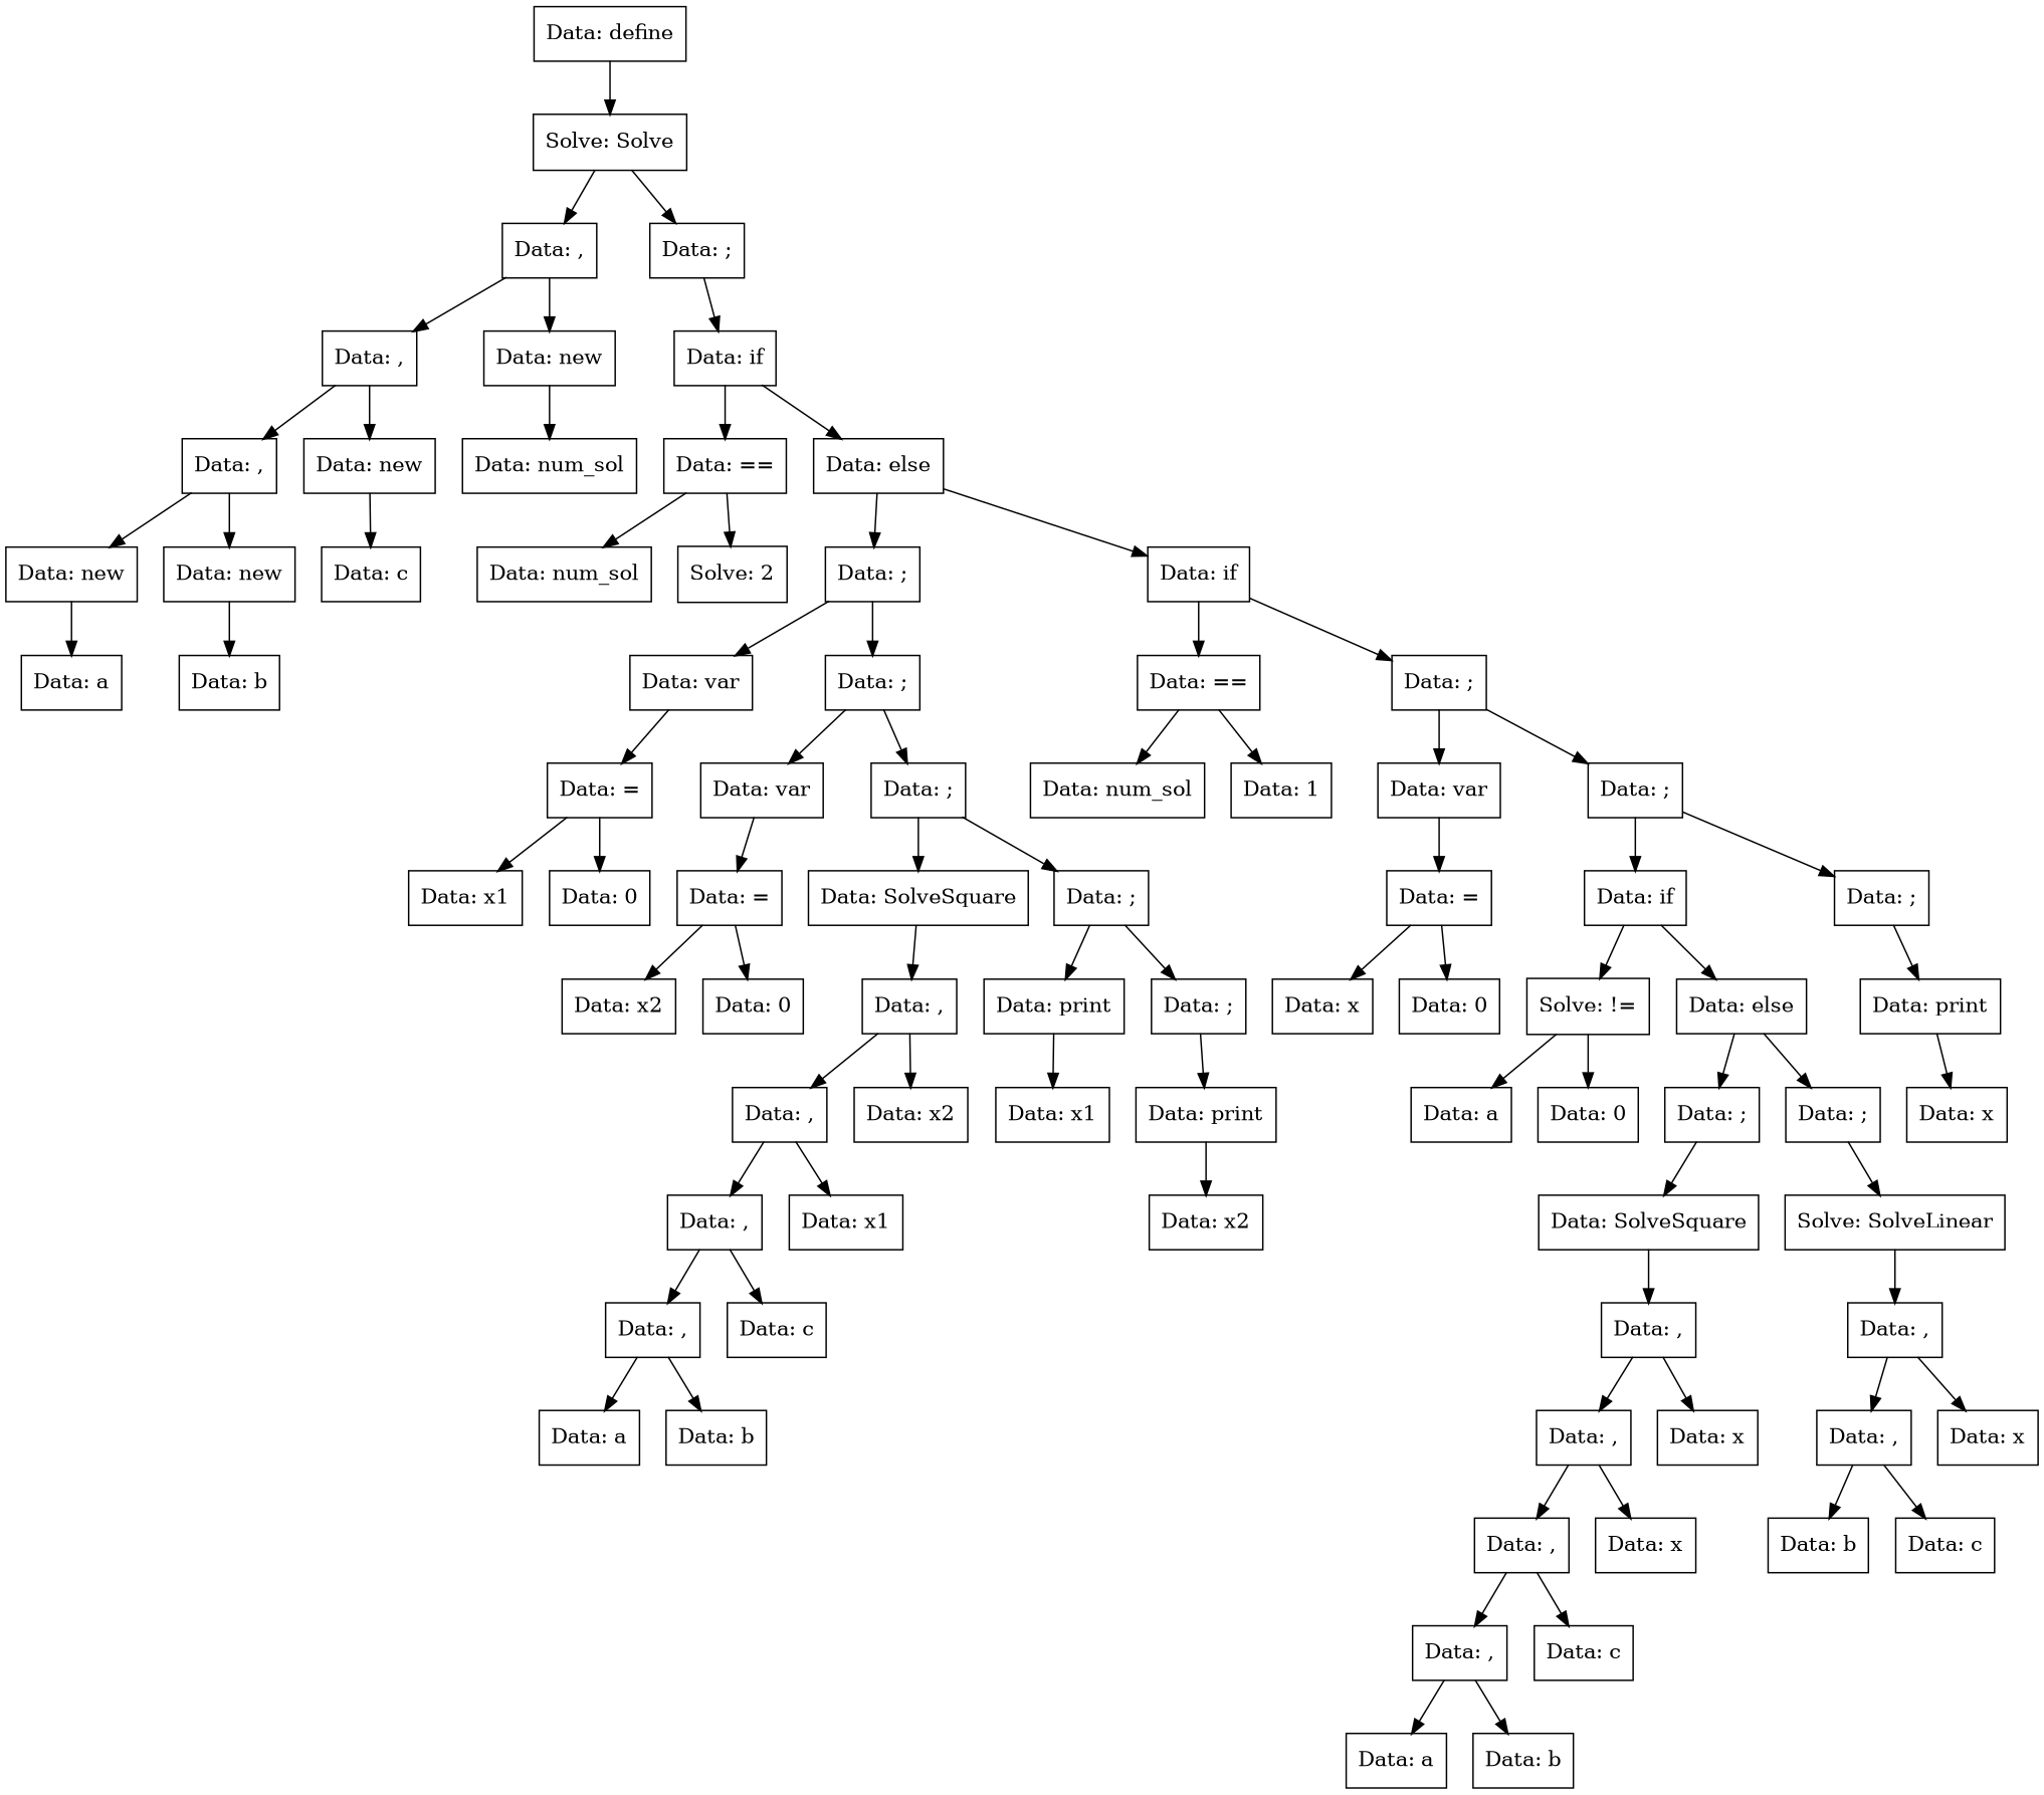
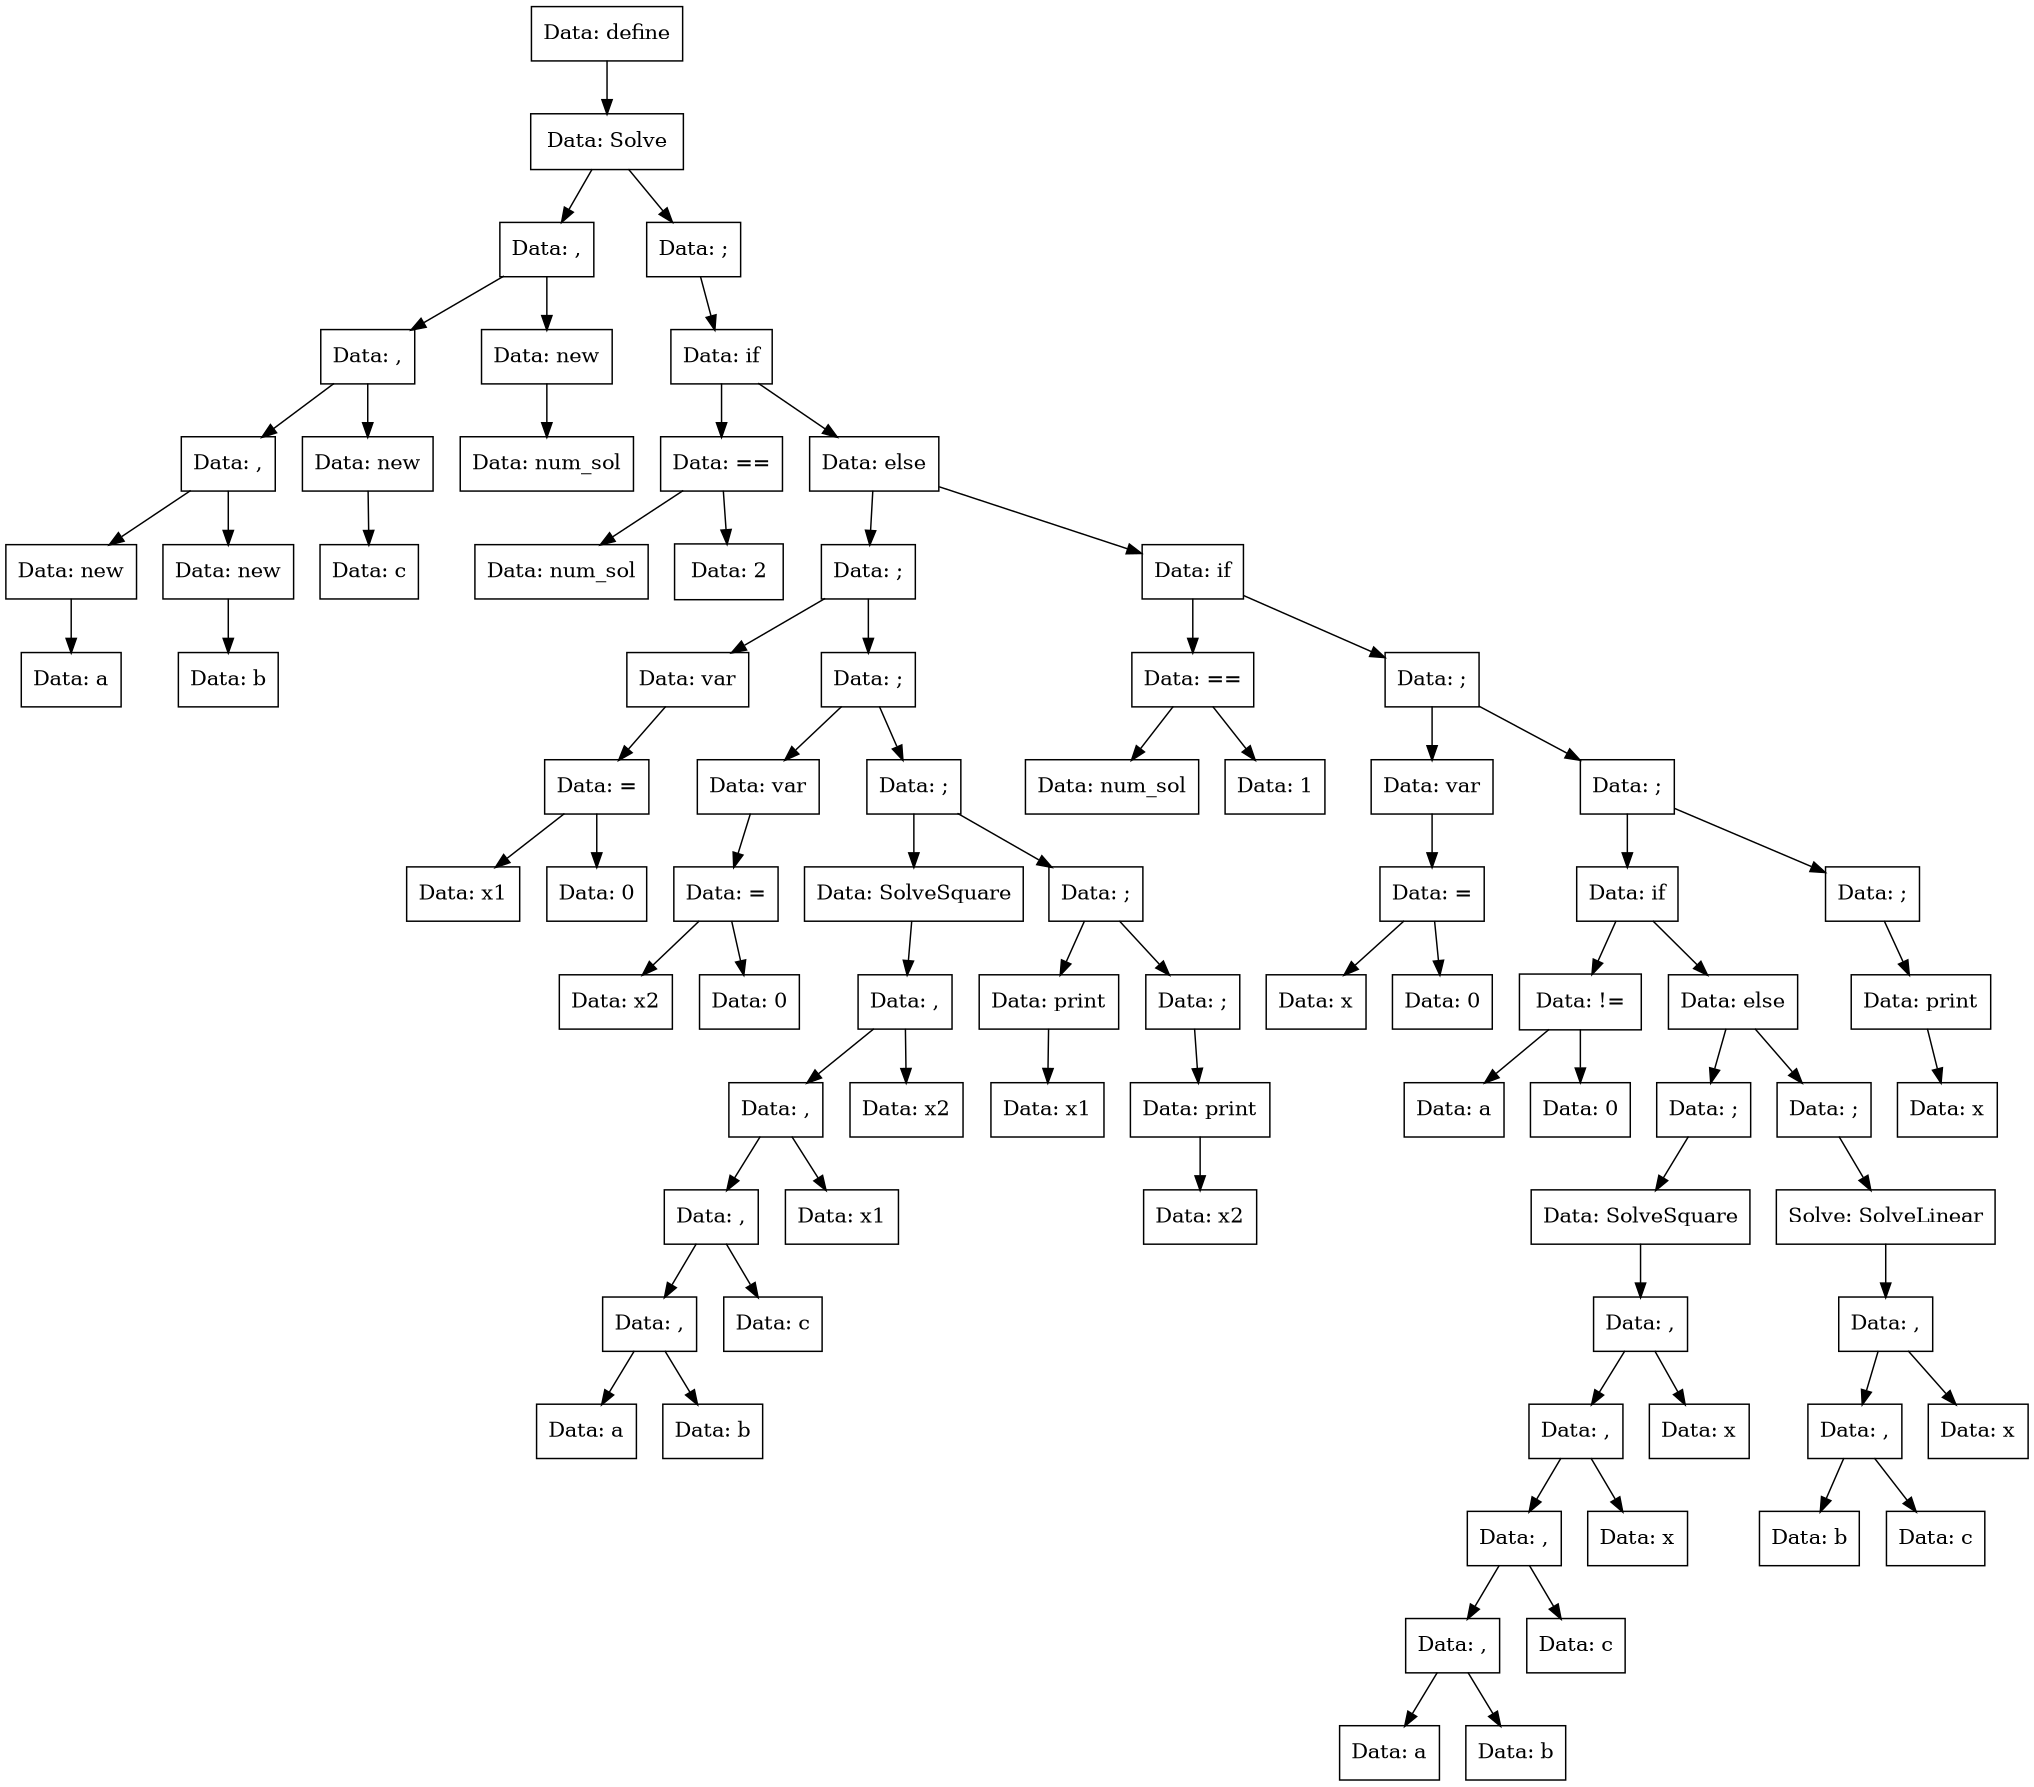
  digraph {
    node [shape=record]
    n1 [label="Data: define"]
-   n2 [label="Solve: Solve"]
+   n2 [label="Data: Solve"]
    n3 [label="Data: ,"]
    n4 [label="Data: ;"]
    n5 [label="Data: ,"]
    n6 [label="Data: new"]
    n7 [label="Data: if"]
    n8 [label="Data: ,"]
    n9 [label="Data: new"]
    n10 [label="Data: num_sol"]
    n11 [label="Data: new"]
    n12 [label="Data: new"]
    n13 [label="Data: c"]
    n14 [label="Data: a"]
    n15 [label="Data: b"]
    n16 [label="Data: =="]
    n17 [label="Data: else"]
    n18 [label="Data: num_sol"]
-   n19 [label="Solve: 2"]
+   n19 [label="Data: 2"]
    n20 [label="Data: ;"]
    n21 [label="Data: if"]
    n22 [label="Data: var"]
    n23 [label="Data: ;"]
    n24 [label="Data: =="]
    n25 [label="Data: ;"]
    n26 [label="Data: ="]
    n27 [label="Data: var"]
    n28 [label="Data: ;"]
    n29 [label="Data: x1"]
    n30 [label="Data: 0"]
    n31 [label="Data: ="]
    n32 [label="Data: SolveSquare"]
    n33 [label="Data: ;"]
    n34 [label="Data: x2"]
    n35 [label="Data: 0"]
    n36 [label="Data: ,"]
    n37 [label="Data: print"]
    n38 [label="Data: ;"]
    n39 [label="Data: ,"]
    n40 [label="Data: x2"]
    n41 [label="Data: ,"]
    n42 [label="Data: x1"]
    n43 [label="Data: ,"]
    n44 [label="Data: c"]
    n45 [label="Data: a"]
    n46 [label="Data: b"]
    n47 [label="Data: x1"]
    n48 [label="Data: print"]
    n49 [label="Data: x2"]
    n50 [label="Data: num_sol"]
    n51 [label="Data: 1"]
    n52 [label="Data: var"]
    n53 [label="Data: ;"]
    n54 [label="Data: ="]
    n55 [label="Data: if"]
    n56 [label="Data: ;"]
    n57 [label="Data: x"]
    n58 [label="Data: 0"]
-   n59 [label="Solve: !="]
+   n59 [label="Data: !="]
    n60 [label="Data: else"]
    n61 [label="Data: print"]
    n62 [label="Data: a"]
    n63 [label="Data: 0"]
    n64 [label="Data: ;"]
    n65 [label="Data: ;"]
    n66 [label="Data: SolveSquare"]
    n67 [label="Solve: SolveLinear"]
    n68 [label="Data: ,"]
    n69 [label="Data: ,"]
    n70 [label="Data: x"]
    n71 [label="Data: ,"]
    n72 [label="Data: x"]
    n73 [label="Data: ,"]
    n74 [label="Data: c"]
    n75 [label="Data: a"]
    n76 [label="Data: b"]
    n77 [label="Data: ,"]
    n78 [label="Data: ,"]
    n79 [label="Data: x"]
    n80 [label="Data: b"]
    n81 [label="Data: c"]
    n82 [label="Data: x"]
    n1 -> n2
    n2 -> n3
    n2 -> n4
    n3 -> n5
    n3 -> n6
    n4 -> n7
    n5 -> n8
    n5 -> n9
    n6 -> n10
    n7 -> n16
    n7 -> n17
    n8 -> n11
    n8 -> n12
    n9 -> n13
    n11 -> n14
    n12 -> n15
    n16 -> n18
    n16 -> n19
    n17 -> n20
    n17 -> n21
    n20 -> n22
    n20 -> n23
    n21 -> n24
    n21 -> n25
    n22 -> n26
    n23 -> n27
    n23 -> n28
    n24 -> n50
    n24 -> n51
    n25 -> n52
    n25 -> n53
    n26 -> n29
    n26 -> n30
    n27 -> n31
    n28 -> n32
    n28 -> n33
    n31 -> n34
    n31 -> n35
    n32 -> n36
    n33 -> n37
    n33 -> n38
    n36 -> n39
    n36 -> n40
    n37 -> n47
    n38 -> n48
    n39 -> n41
    n39 -> n42
    n41 -> n43
    n41 -> n44
    n43 -> n45
    n43 -> n46
    n48 -> n49
    n52 -> n54
    n53 -> n55
    n53 -> n56
    n54 -> n57
    n54 -> n58
    n55 -> n59
    n55 -> n60
    n56 -> n61
    n59 -> n62
    n59 -> n63
    n60 -> n64
    n60 -> n65
    n61 -> n82
    n64 -> n66
    n65 -> n67
    n66 -> n68
    n67 -> n77
    n68 -> n69
    n68 -> n70
    n69 -> n71
    n69 -> n72
    n71 -> n73
    n71 -> n74
    n73 -> n75
    n73 -> n76
    n77 -> n78
    n77 -> n79
    n78 -> n80
    n78 -> n81
  }
